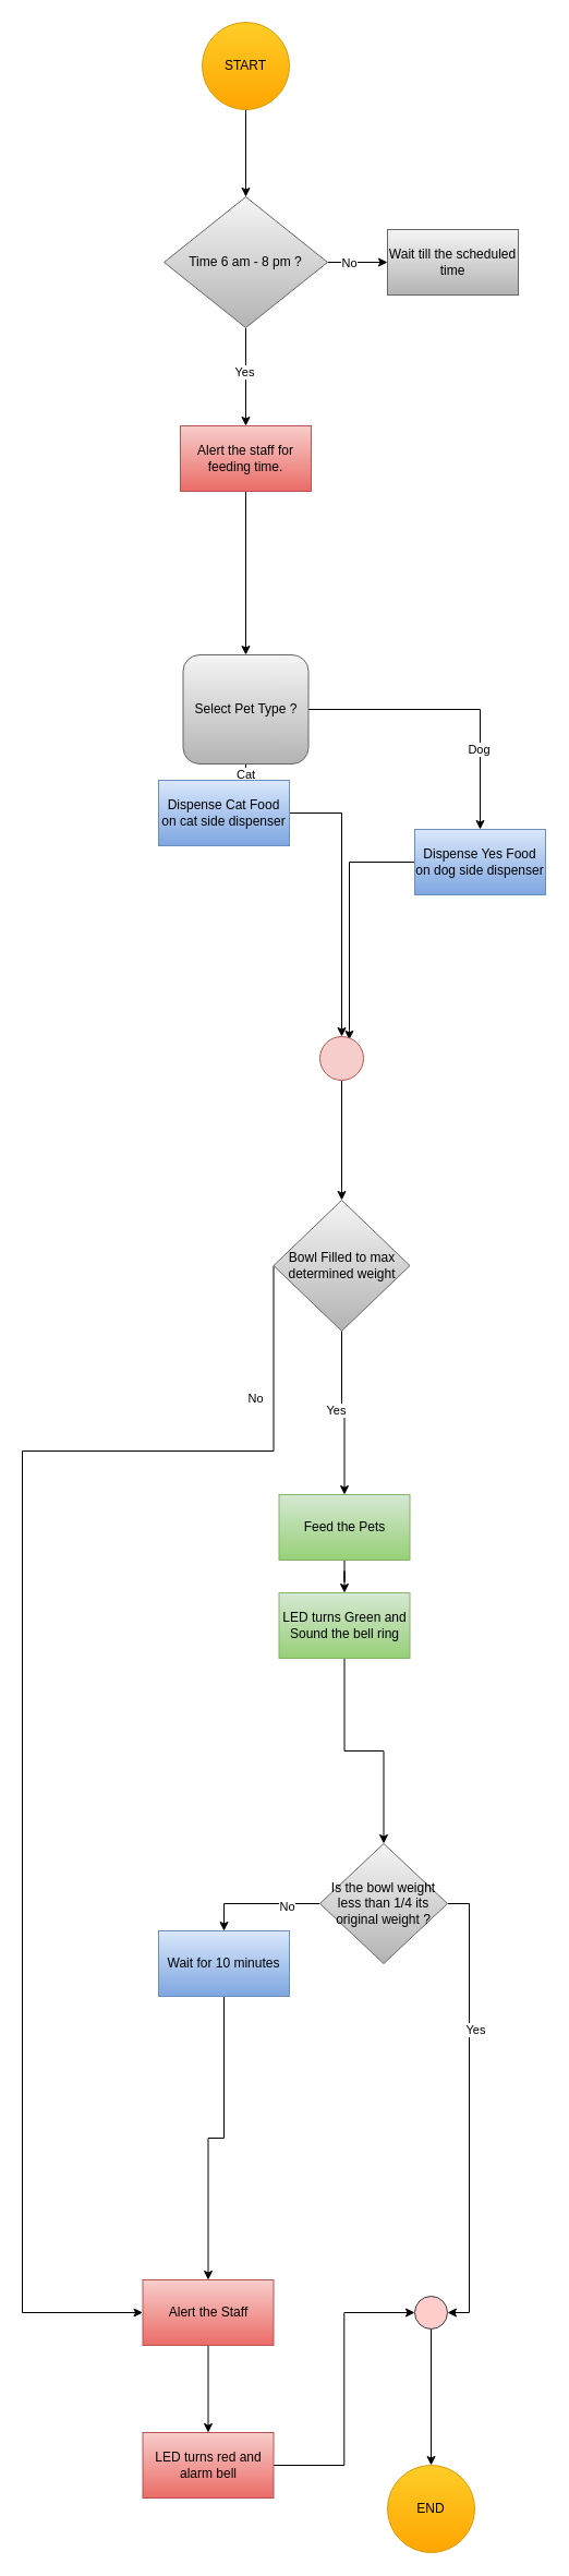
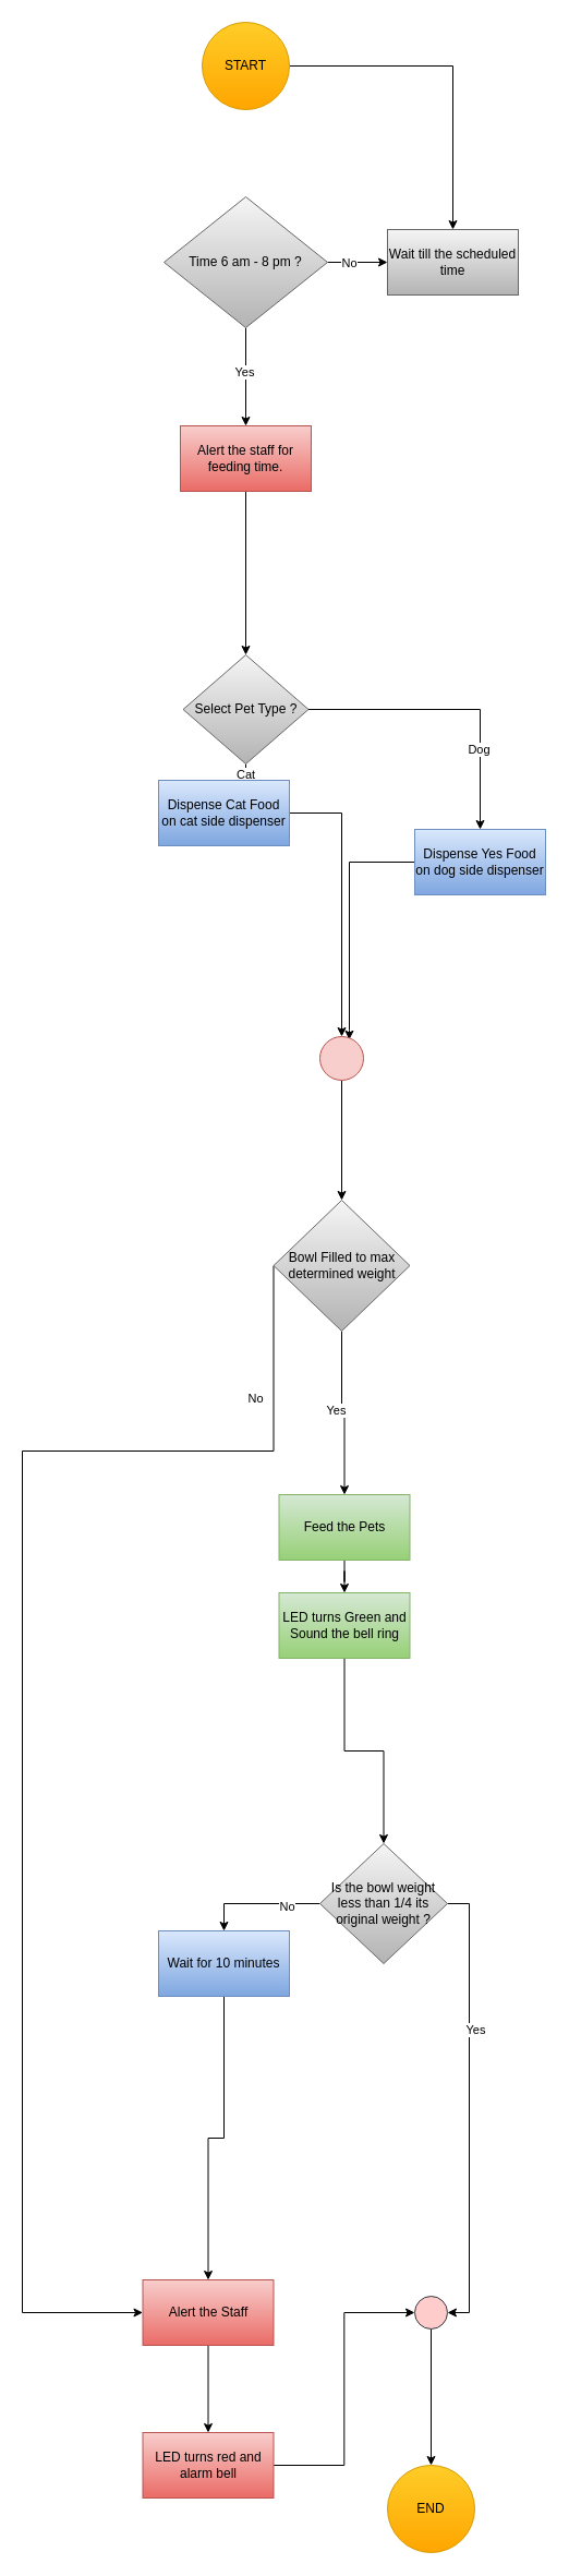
  <mxCell id="0" />
  <mxCell id="1" parent="0" />
- <mxCell id="2" value="" style="edgeStyle=orthogonalEdgeStyle;rounded=0;orthogonalLoop=1;jettySize=auto;html=1;" parent="1" source="3" target="9" edge="1"><mxGeometry relative="1" as="geometry" /></mxCell>
+ <mxCell id="2" value="" style="edgeStyle=orthogonalEdgeStyle;rounded=0;orthogonalLoop=1;jettySize=auto;html=1;" parent="1" source="3" target="41" edge="1"><mxGeometry relative="1" as="geometry" /></mxCell>
  <mxCell id="3" value="START" style="ellipse;whiteSpace=wrap;html=1;aspect=fixed;fillColor=#ffcd28;gradientColor=#ffa500;strokeColor=#d79b00;" parent="1" vertex="1"><mxGeometry x="185" y="20" width="80" height="80" as="geometry" /></mxCell>
  <mxCell id="4" value="END" style="ellipse;whiteSpace=wrap;html=1;aspect=fixed;fillColor=#ffcd28;gradientColor=#ffa500;strokeColor=#d79b00;" parent="1" vertex="1"><mxGeometry x="355" y="2260" width="80" height="80" as="geometry" /></mxCell>
  <mxCell id="5" style="edgeStyle=orthogonalEdgeStyle;rounded=0;orthogonalLoop=1;jettySize=auto;html=1;entryX=0.5;entryY=0;entryDx=0;entryDy=0;" edge="1" parent="1" source="9" target="34"><mxGeometry relative="1" as="geometry" /></mxCell>
  <mxCell id="6" value="Yes" style="edgeLabel;html=1;align=center;verticalAlign=middle;resizable=0;points=[];" vertex="1" connectable="0" parent="5"><mxGeometry x="-0.108" y="-2" relative="1" as="geometry"><mxPoint as="offset" /></mxGeometry></mxCell>
  <mxCell id="7" value="" style="edgeStyle=orthogonalEdgeStyle;rounded=0;orthogonalLoop=1;jettySize=auto;html=1;" edge="1" parent="1" source="9" target="41"><mxGeometry relative="1" as="geometry" /></mxCell>
  <mxCell id="8" value="No" style="edgeLabel;html=1;align=center;verticalAlign=middle;resizable=0;points=[];" vertex="1" connectable="0" parent="7"><mxGeometry x="-0.307" relative="1" as="geometry"><mxPoint as="offset" /></mxGeometry></mxCell>
  <mxCell id="9" value="Time 6 am - 8 pm ?" style="rhombus;whiteSpace=wrap;html=1;fillColor=#f5f5f5;gradientColor=#b3b3b3;strokeColor=#666666;" parent="1" vertex="1"><mxGeometry x="150" y="180" width="150" height="120" as="geometry" /></mxCell>
  <mxCell id="10" style="edgeStyle=orthogonalEdgeStyle;rounded=0;orthogonalLoop=1;jettySize=auto;html=1;entryX=0.5;entryY=0;entryDx=0;entryDy=0;" parent="1" source="14" target="25" edge="1"><mxGeometry relative="1" as="geometry"><mxPoint x="350" y="1500" as="targetPoint" /></mxGeometry></mxCell>
  <mxCell id="11" value="Yes" style="edgeLabel;html=1;align=center;verticalAlign=middle;resizable=0;points=[];" parent="10" vertex="1" connectable="0"><mxGeometry x="-0.06" y="-5" relative="1" as="geometry"><mxPoint x="-1" as="offset" /></mxGeometry></mxCell>
  <mxCell id="12" style="edgeStyle=orthogonalEdgeStyle;rounded=0;orthogonalLoop=1;jettySize=auto;html=1;exitX=0;exitY=0.5;exitDx=0;exitDy=0;entryX=0;entryY=0.5;entryDx=0;entryDy=0;" parent="1" source="14" target="23" edge="1"><mxGeometry relative="1" as="geometry"><Array as="points"><mxPoint x="20" y="1330" /><mxPoint x="20" y="2120" /></Array></mxGeometry></mxCell>
  <mxCell id="13" value="No" style="edgeLabel;html=1;align=center;verticalAlign=middle;resizable=0;points=[];" parent="12" vertex="1" connectable="0"><mxGeometry x="-0.815" y="-1" relative="1" as="geometry"><mxPoint x="-16" y="1" as="offset" /></mxGeometry></mxCell>
  <mxCell id="14" value="Bowl Filled to max determined weight" style="rhombus;whiteSpace=wrap;html=1;fillColor=#f5f5f5;gradientColor=#b3b3b3;strokeColor=#666666;" parent="1" vertex="1"><mxGeometry x="250.5" y="1100" width="125" height="120" as="geometry" /></mxCell>
  <mxCell id="15" style="edgeStyle=orthogonalEdgeStyle;rounded=0;orthogonalLoop=1;jettySize=auto;html=1;entryX=0.5;entryY=0;entryDx=0;entryDy=0;" parent="1" source="19" target="21" edge="1"><mxGeometry relative="1" as="geometry" /></mxCell>
  <mxCell id="16" value="No" style="edgeLabel;html=1;align=center;verticalAlign=middle;resizable=0;points=[];" parent="15" vertex="1" connectable="0"><mxGeometry x="-0.451" y="2" relative="1" as="geometry"><mxPoint as="offset" /></mxGeometry></mxCell>
  <mxCell id="17" style="edgeStyle=orthogonalEdgeStyle;rounded=0;orthogonalLoop=1;jettySize=auto;html=1;exitX=1;exitY=0.5;exitDx=0;exitDy=0;entryX=1;entryY=0.5;entryDx=0;entryDy=0;" parent="1" source="19" target="27" edge="1"><mxGeometry relative="1" as="geometry" /></mxCell>
  <mxCell id="18" value="Yes" style="edgeLabel;html=1;align=center;verticalAlign=middle;resizable=0;points=[];" parent="17" vertex="1" connectable="0"><mxGeometry x="-0.348" y="5" relative="1" as="geometry"><mxPoint as="offset" /></mxGeometry></mxCell>
  <mxCell id="19" value="Is the bowl weight less than 1/4 its original weight ?" style="rhombus;whiteSpace=wrap;html=1;fillColor=#f5f5f5;gradientColor=#b3b3b3;strokeColor=#666666;" parent="1" vertex="1"><mxGeometry x="293" y="1690" width="117" height="110" as="geometry" /></mxCell>
  <mxCell id="20" value="" style="edgeStyle=orthogonalEdgeStyle;rounded=0;orthogonalLoop=1;jettySize=auto;html=1;" parent="1" source="21" target="23" edge="1"><mxGeometry relative="1" as="geometry"><mxPoint x="205" y="1870" as="targetPoint" /></mxGeometry></mxCell>
  <mxCell id="21" value="Wait for 10 minutes" style="rounded=0;whiteSpace=wrap;html=1;fillColor=#dae8fc;gradientColor=#7ea6e0;strokeColor=#6c8ebf;" parent="1" vertex="1"><mxGeometry x="145" y="1770" width="120" height="60" as="geometry" /></mxCell>
  <mxCell id="22" value="" style="edgeStyle=orthogonalEdgeStyle;rounded=0;orthogonalLoop=1;jettySize=auto;html=1;" edge="1" parent="1" source="23" target="45"><mxGeometry relative="1" as="geometry" /></mxCell>
  <mxCell id="23" value="Alert the Staff" style="rounded=0;whiteSpace=wrap;html=1;fillColor=#f8cecc;strokeColor=#b85450;gradientColor=#ea6b66;" parent="1" vertex="1"><mxGeometry x="130.5" y="2090" width="120" height="60" as="geometry" /></mxCell>
  <mxCell id="24" value="" style="edgeStyle=orthogonalEdgeStyle;rounded=0;orthogonalLoop=1;jettySize=auto;html=1;" edge="1" parent="1" source="25" target="43"><mxGeometry relative="1" as="geometry" /></mxCell>
  <mxCell id="25" value="Feed the Pets" style="rounded=0;whiteSpace=wrap;html=1;fillColor=#d5e8d4;gradientColor=#97d077;strokeColor=#82b366;" parent="1" vertex="1"><mxGeometry x="255.5" y="1370" width="120" height="60" as="geometry" /></mxCell>
  <mxCell id="26" style="edgeStyle=orthogonalEdgeStyle;rounded=0;orthogonalLoop=1;jettySize=auto;html=1;" parent="1" source="27" target="4" edge="1"><mxGeometry relative="1" as="geometry" /></mxCell>
  <mxCell id="27" value="" style="ellipse;whiteSpace=wrap;html=1;aspect=fixed;fillColor=#ffcccc;strokeColor=#36393d;" parent="1" vertex="1"><mxGeometry x="380" y="2105" width="30" height="30" as="geometry" /></mxCell>
  <mxCell id="28" value="" style="edgeStyle=orthogonalEdgeStyle;rounded=0;orthogonalLoop=1;jettySize=auto;html=1;" edge="1" parent="1" source="32" target="36"><mxGeometry relative="1" as="geometry" /></mxCell>
  <mxCell id="29" value="Cat" style="edgeLabel;html=1;align=center;verticalAlign=middle;resizable=0;points=[];" vertex="1" connectable="0" parent="28"><mxGeometry x="-0.6" y="-1" relative="1" as="geometry"><mxPoint as="offset" /></mxGeometry></mxCell>
  <mxCell id="30" style="edgeStyle=orthogonalEdgeStyle;rounded=0;orthogonalLoop=1;jettySize=auto;html=1;entryX=0.5;entryY=0;entryDx=0;entryDy=0;" edge="1" parent="1" source="32" target="38"><mxGeometry relative="1" as="geometry" /></mxCell>
  <mxCell id="31" value="Dog" style="edgeLabel;html=1;align=center;verticalAlign=middle;resizable=0;points=[];" vertex="1" connectable="0" parent="30"><mxGeometry x="0.443" y="-2" relative="1" as="geometry"><mxPoint y="1" as="offset" /></mxGeometry></mxCell>
- <mxCell id="32" value="Select Pet Type ?" style="whiteSpace=wrap;html=1;fillColor=#f5f5f5;gradientColor=#b3b3b3;strokeColor=#666666;rounded=1;" vertex="1" parent="1"><mxGeometry x="167.5" y="600" width="115" height="100" as="geometry" /></mxCell>
+ <mxCell id="32" value="Select Pet Type ?" style="rhombus;whiteSpace=wrap;html=1;fillColor=#f5f5f5;gradientColor=#b3b3b3;strokeColor=#666666;" vertex="1" parent="1"><mxGeometry x="167.5" y="600" width="115" height="100" as="geometry" /></mxCell>
  <mxCell id="33" style="edgeStyle=orthogonalEdgeStyle;rounded=0;orthogonalLoop=1;jettySize=auto;html=1;entryX=0.5;entryY=0;entryDx=0;entryDy=0;" edge="1" parent="1" source="34" target="32"><mxGeometry relative="1" as="geometry" /></mxCell>
  <mxCell id="34" value="Alert the staff for feeding time." style="rounded=0;whiteSpace=wrap;html=1;fillColor=#f8cecc;gradientColor=#ea6b66;strokeColor=#b85450;" vertex="1" parent="1"><mxGeometry x="165" y="390" width="120" height="60" as="geometry" /></mxCell>
  <mxCell id="35" style="edgeStyle=orthogonalEdgeStyle;rounded=0;orthogonalLoop=1;jettySize=auto;html=1;entryX=0.5;entryY=0;entryDx=0;entryDy=0;" edge="1" parent="1" source="36" target="40"><mxGeometry relative="1" as="geometry"><mxPoint x="245" y="900" as="targetPoint" /></mxGeometry></mxCell>
  <mxCell id="36" value="Dispense Cat Food on cat side dispenser" style="rounded=0;whiteSpace=wrap;html=1;fillColor=#dae8fc;gradientColor=#7ea6e0;strokeColor=#6c8ebf;" vertex="1" parent="1"><mxGeometry x="145" y="715" width="120" height="60" as="geometry" /></mxCell>
  <mxCell id="37" style="edgeStyle=orthogonalEdgeStyle;rounded=0;orthogonalLoop=1;jettySize=auto;html=1;entryX=0.671;entryY=0.071;entryDx=0;entryDy=0;entryPerimeter=0;" edge="1" parent="1" source="38" target="40"><mxGeometry relative="1" as="geometry"><mxPoint x="275" y="900" as="targetPoint" /><Array as="points"><mxPoint x="320" y="790" /><mxPoint x="320" y="944" /></Array></mxGeometry></mxCell>
  <mxCell id="38" value="Dispense Yes Food on dog side dispenser" style="rounded=0;whiteSpace=wrap;html=1;fillColor=#dae8fc;gradientColor=#7ea6e0;strokeColor=#6c8ebf;" vertex="1" parent="1"><mxGeometry x="380" y="760" width="120" height="60" as="geometry" /></mxCell>
  <mxCell id="39" style="edgeStyle=orthogonalEdgeStyle;rounded=0;orthogonalLoop=1;jettySize=auto;html=1;entryX=0.5;entryY=0;entryDx=0;entryDy=0;" edge="1" parent="1" source="40" target="14"><mxGeometry relative="1" as="geometry"><mxPoint x="299.5" y="1270" as="targetPoint" /><mxPoint x="254.5" y="1090" as="sourcePoint" /></mxGeometry></mxCell>
  <mxCell id="40" value="" style="ellipse;whiteSpace=wrap;html=1;aspect=fixed;fillColor=#f8cecc;strokeColor=#b85450;" vertex="1" parent="1"><mxGeometry x="293" y="950" width="40" height="40" as="geometry" /></mxCell>
  <mxCell id="41" value="Wait till the scheduled time" style="rounded=0;whiteSpace=wrap;html=1;fillColor=#f5f5f5;strokeColor=#666666;gradientColor=#b3b3b3;" vertex="1" parent="1"><mxGeometry x="355" y="210" width="120" height="60" as="geometry" /></mxCell>
  <mxCell id="42" style="edgeStyle=orthogonalEdgeStyle;rounded=0;orthogonalLoop=1;jettySize=auto;html=1;" edge="1" parent="1" source="43" target="19"><mxGeometry relative="1" as="geometry" /></mxCell>
  <mxCell id="43" value="LED turns Green and Sound the bell ring" style="rounded=0;whiteSpace=wrap;html=1;fillColor=#d5e8d4;gradientColor=#97d077;strokeColor=#82b366;" vertex="1" parent="1"><mxGeometry x="255.5" y="1460" width="120" height="60" as="geometry" /></mxCell>
  <mxCell id="44" style="edgeStyle=orthogonalEdgeStyle;rounded=0;orthogonalLoop=1;jettySize=auto;html=1;entryX=0;entryY=0.5;entryDx=0;entryDy=0;" edge="1" parent="1" source="45" target="27"><mxGeometry relative="1" as="geometry" /></mxCell>
  <mxCell id="45" value="LED turns red and alarm bell" style="rounded=0;whiteSpace=wrap;html=1;fillColor=#f8cecc;strokeColor=#b85450;gradientColor=#ea6b66;" vertex="1" parent="1"><mxGeometry x="130.5" y="2230" width="120" height="60" as="geometry" /></mxCell>
